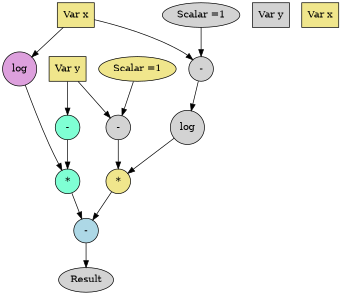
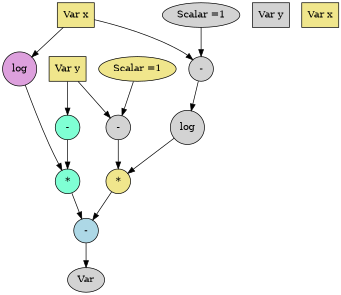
  digraph {
    node [shape=circle style=filled fillcolor=lightgrey]
    n1 [label="-" fillcolor=lightblue]
-   Result [shape=""]
+   Result [label=Var shape=""]
    n3 [label="*" fillcolor=aquamarine]
    n4 [label="-" fillcolor=aquamarine]
    n5 [label="Var y" shape=box]
    n6 [label=log fillcolor=plum]
    n7 [label="Var x" shape=box fillcolor=khaki]
    n8 [label="*" fillcolor=khaki]
    n9 [label="-"]
    n10 [fillcolor=khaki label="Scalar =1" shape=""]
    n11 [label="Var y" shape=box fillcolor=khaki]
    n12 [label=log]
    n13 [label="-"]
    n14 [label="Scalar =1" shape=""]
    n15 [label="Var x" shape=box fillcolor=khaki]
    n1 -> Result
    n3 -> n1
    n4 -> n3
    n6 -> n3
    n8 -> n1
    n9 -> n8
    n10 -> n9
    n11 -> n4
    n11 -> n9
    n12 -> n8
    n13 -> n12
    n14 -> n13
    n15 -> n6
    n15 -> n13
  }
